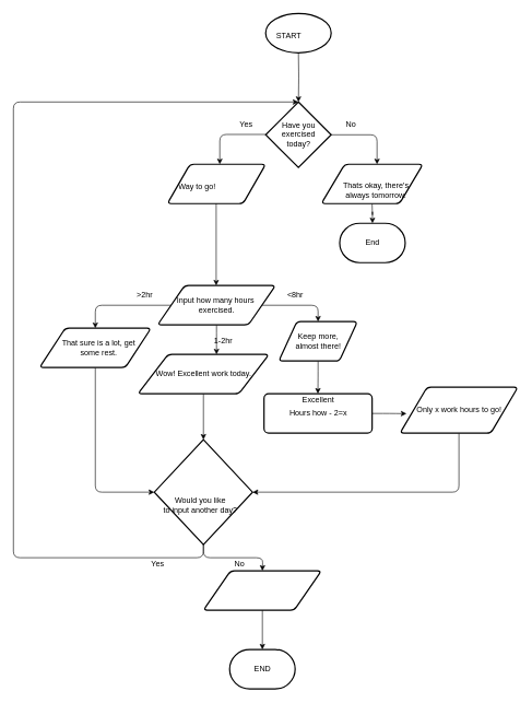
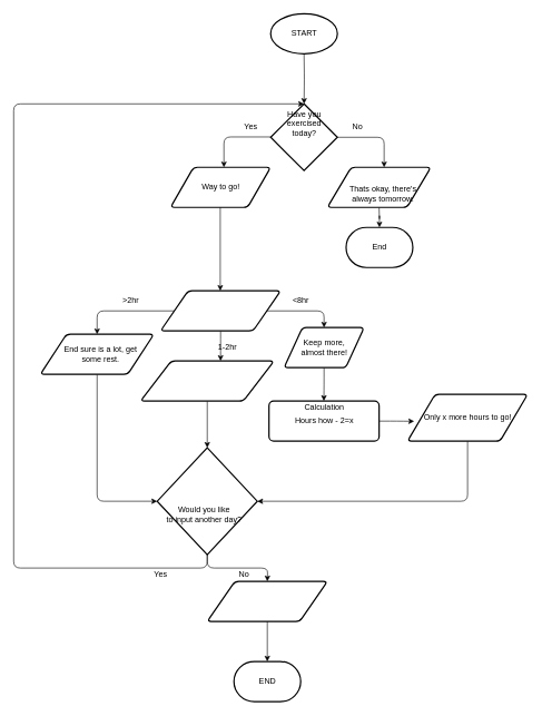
  <mxCell id="0" />
  <mxCell id="1" parent="0" />
  <mxCell id="2" style="edgeStyle=orthogonalEdgeStyle;orthogonalLoop=1;jettySize=auto;html=1;exitX=1;exitY=0.5;exitDx=0;exitDy=0;exitPerimeter=0;" parent="1" source="3" edge="1"><mxGeometry relative="1" as="geometry"><mxPoint x="575" y="250" as="targetPoint" /><Array as="points"><mxPoint x="575" y="205" /></Array></mxGeometry></mxCell>
  <mxCell id="3" value="" style="strokeWidth=2;html=1;shape=mxgraph.flowchart.decision;whiteSpace=wrap;rounded=1;" parent="1" vertex="1"><mxGeometry x="405" y="155" width="100" height="100" as="geometry" /></mxCell>
  <mxCell id="4" value="" style="edgeStyle=orthogonalEdgeStyle;orthogonalLoop=1;jettySize=auto;html=1;" parent="1" edge="1"><mxGeometry relative="1" as="geometry"><mxPoint x="405" y="204.5" as="sourcePoint" /><mxPoint x="335" y="250" as="targetPoint" /><Array as="points"><mxPoint x="335" y="205" /><mxPoint x="335" y="250" /></Array></mxGeometry></mxCell>
- <mxCell id="5" value="Have you &lt;br&gt;exercised&lt;br&gt;today?" style="text;html=1;resizable=0;autosize=1;align=center;verticalAlign=middle;points=[];fillColor=none;strokeColor=none;rounded=1;" parent="1" vertex="1"><mxGeometry x="420" y="180" width="70" height="50" as="geometry" /></mxCell>
+ <mxCell id="5" value="Have you &lt;br&gt;exercised&lt;br&gt;today?" style="text;html=1;resizable=0;autosize=1;align=center;verticalAlign=middle;points=[];fillColor=none;strokeColor=none;rounded=1;" parent="1" vertex="1"><mxGeometry x="420" y="160" width="70" height="50" as="geometry" /></mxCell>
  <mxCell id="6" value="" style="strokeWidth=2;html=1;shape=mxgraph.flowchart.start_1;whiteSpace=wrap;rounded=1;" parent="1" vertex="1"><mxGeometry x="405" y="20" width="100" height="60" as="geometry" /></mxCell>
  <mxCell id="7" value="" style="edgeStyle=orthogonalEdgeStyle;orthogonalLoop=1;jettySize=auto;html=1;entryX=0.5;entryY=0;entryDx=0;entryDy=0;entryPerimeter=0;" parent="1" target="3" edge="1"><mxGeometry relative="1" as="geometry"><mxPoint x="455" y="80" as="sourcePoint" /></mxGeometry></mxCell>
- <mxCell id="8" value="START" style="text;html=1;resizable=0;autosize=1;align=center;verticalAlign=middle;points=[];fillColor=none;strokeColor=none;rounded=1;" parent="1" vertex="1"><mxGeometry x="415" y="45" width="50" height="20" as="geometry" /></mxCell>
+ <mxCell id="8" value="START" style="text;html=1;resizable=0;autosize=1;align=center;verticalAlign=middle;points=[];fillColor=none;strokeColor=none;rounded=1;" parent="1" vertex="1"><mxGeometry x="430" y="40" width="50" height="20" as="geometry" /></mxCell>
  <mxCell id="9" value="Yes" style="text;html=1;resizable=0;autosize=1;align=center;verticalAlign=middle;points=[];fillColor=none;strokeColor=none;rounded=1;" parent="1" vertex="1"><mxGeometry x="360" y="180" width="30" height="20" as="geometry" /></mxCell>
  <mxCell id="10" value="No" style="text;html=1;resizable=0;autosize=1;align=center;verticalAlign=middle;points=[];fillColor=none;strokeColor=none;rounded=1;" parent="1" vertex="1"><mxGeometry x="520" y="180" width="30" height="20" as="geometry" /></mxCell>
  <mxCell id="11" value="" style="shape=parallelogram;html=1;strokeWidth=2;perimeter=parallelogramPerimeter;whiteSpace=wrap;arcSize=12;size=0.23;rounded=1;" parent="1" vertex="1"><mxGeometry x="255" y="250" width="150" height="60" as="geometry" /></mxCell>
  <mxCell id="12" style="edgeStyle=orthogonalEdgeStyle;orthogonalLoop=1;jettySize=auto;html=1;entryX=0.5;entryY=0;entryDx=0;entryDy=0;" parent="1" edge="1"><mxGeometry relative="1" as="geometry"><mxPoint x="329.5" y="310" as="sourcePoint" /><mxPoint x="329.5" y="435" as="targetPoint" /></mxGeometry></mxCell>
- <mxCell id="13" value="Way to go!" style="text;html=1;resizable=0;autosize=1;align=center;verticalAlign=middle;points=[];fillColor=none;strokeColor=none;rounded=1;" parent="1" vertex="1"><mxGeometry x="265" y="275" width="70" height="20" as="geometry" /></mxCell>
+ <mxCell id="13" value="Way to go!" style="text;html=1;resizable=0;autosize=1;align=center;verticalAlign=middle;points=[];fillColor=none;strokeColor=none;rounded=1;" parent="1" vertex="1"><mxGeometry x="295" y="270" width="70" height="20" as="geometry" /></mxCell>
  <mxCell id="14" style="edgeStyle=orthogonalEdgeStyle;orthogonalLoop=1;jettySize=auto;html=1;exitX=0.5;exitY=1;exitDx=0;exitDy=0;" parent="1" target="17" edge="1"><mxGeometry relative="1" as="geometry"><mxPoint x="568" y="370" as="targetPoint" /><mxPoint x="567.5" y="310" as="sourcePoint" /></mxGeometry></mxCell>
  <mxCell id="15" value="" style="shape=parallelogram;html=1;strokeWidth=2;perimeter=parallelogramPerimeter;whiteSpace=wrap;arcSize=12;size=0.23;rounded=1;" parent="1" vertex="1"><mxGeometry x="490" y="250" width="155" height="60" as="geometry" /></mxCell>
  <mxCell id="16" value="Thats okay, there's&lt;br&gt;always tomorrow." style="text;html=1;resizable=0;autosize=1;align=center;verticalAlign=middle;points=[];fillColor=none;strokeColor=none;rounded=1;" parent="1" vertex="1"><mxGeometry x="512.5" y="275" width="120" height="30" as="geometry" /></mxCell>
  <mxCell id="17" value="" style="strokeWidth=2;html=1;shape=mxgraph.flowchart.terminator;whiteSpace=wrap;rounded=1;" parent="1" vertex="1"><mxGeometry x="518" y="340" width="100" height="60" as="geometry" /></mxCell>
  <mxCell id="18" value="End" style="text;html=1;resizable=0;autosize=1;align=center;verticalAlign=middle;points=[];fillColor=none;strokeColor=none;rounded=1;" parent="1" vertex="1"><mxGeometry x="547.5" y="360" width="40" height="20" as="geometry" /></mxCell>
  <mxCell id="19" style="edgeStyle=orthogonalEdgeStyle;orthogonalLoop=1;jettySize=auto;html=1;exitX=0.5;exitY=1;exitDx=0;exitDy=0;" parent="1" source="22" edge="1"><mxGeometry relative="1" as="geometry"><mxPoint x="330" y="540" as="targetPoint" /></mxGeometry></mxCell>
  <mxCell id="20" style="edgeStyle=orthogonalEdgeStyle;orthogonalLoop=1;jettySize=auto;html=1;exitX=1;exitY=0.5;exitDx=0;exitDy=0;entryX=0.5;entryY=0;entryDx=0;entryDy=0;" parent="1" source="22" target="31" edge="1"><mxGeometry relative="1" as="geometry"><mxPoint x="490" y="465" as="targetPoint" /></mxGeometry></mxCell>
  <mxCell id="21" style="edgeStyle=orthogonalEdgeStyle;orthogonalLoop=1;jettySize=auto;html=1;exitX=0;exitY=0.5;exitDx=0;exitDy=0;entryX=0.5;entryY=0;entryDx=0;entryDy=0;" parent="1" source="22" target="28" edge="1"><mxGeometry relative="1" as="geometry"><mxPoint x="170" y="465" as="targetPoint" /></mxGeometry></mxCell>
  <mxCell id="22" value="" style="shape=parallelogram;html=1;strokeWidth=2;perimeter=parallelogramPerimeter;whiteSpace=wrap;arcSize=12;size=0.23;rounded=1;" parent="1" vertex="1"><mxGeometry x="240" y="435" width="180" height="60" as="geometry" /></mxCell>
- <mxCell id="23" value="Input how many hours&amp;nbsp;&lt;br&gt;exercised." style="text;html=1;resizable=0;autosize=1;align=center;verticalAlign=middle;points=[];fillColor=none;strokeColor=none;rounded=1;" parent="1" vertex="1"><mxGeometry x="260" y="450" width="140" height="30" as="geometry" /></mxCell>
  <mxCell id="24" value="1-2hr" style="text;html=1;resizable=0;autosize=1;align=center;verticalAlign=middle;points=[];fillColor=none;strokeColor=none;rounded=1;" parent="1" vertex="1"><mxGeometry x="320" y="510" width="40" height="20" as="geometry" /></mxCell>
  <mxCell id="25" value="&amp;lt;8hr" style="text;html=1;resizable=0;autosize=1;align=center;verticalAlign=middle;points=[];fillColor=none;strokeColor=none;rounded=1;" parent="1" vertex="1"><mxGeometry x="430" y="440" width="40" height="20" as="geometry" /></mxCell>
- <mxCell id="26" value="&amp;gt;2hr" style="text;html=1;resizable=0;autosize=1;align=center;verticalAlign=middle;points=[];fillColor=none;strokeColor=none;rounded=1;" parent="1" vertex="1"><mxGeometry x="200" y="440" width="40" height="20" as="geometry" /></mxCell>
+ <mxCell id="26" value="&amp;gt;2hr" style="text;html=1;resizable=0;autosize=1;align=center;verticalAlign=middle;points=[];fillColor=none;strokeColor=none;rounded=1;" parent="1" vertex="1"><mxGeometry x="175" y="440" width="40" height="20" as="geometry" /></mxCell>
  <mxCell id="27" style="edgeStyle=orthogonalEdgeStyle;orthogonalLoop=1;jettySize=auto;html=1;exitX=0.5;exitY=1;exitDx=0;exitDy=0;entryX=0;entryY=0.5;entryDx=0;entryDy=0;entryPerimeter=0;" parent="1" source="28" target="38" edge="1"><mxGeometry relative="1" as="geometry"><mxPoint x="145" y="750" as="targetPoint" /></mxGeometry></mxCell>
  <mxCell id="28" value="" style="shape=parallelogram;html=1;strokeWidth=2;perimeter=parallelogramPerimeter;whiteSpace=wrap;arcSize=12;size=0.23;rounded=1;" parent="1" vertex="1"><mxGeometry x="60" y="500" width="170" height="60" as="geometry" /></mxCell>
- <mxCell id="29" value="That sure is a lot, get&lt;br&gt;some rest." style="text;html=1;resizable=0;autosize=1;align=center;verticalAlign=middle;points=[];fillColor=none;strokeColor=none;rounded=1;" parent="1" vertex="1"><mxGeometry x="85" y="515" width="130" height="30" as="geometry" /></mxCell>
+ <mxCell id="29" value="End sure is a lot, get&lt;br&gt;some rest." style="text;html=1;resizable=0;autosize=1;align=center;verticalAlign=middle;points=[];fillColor=none;strokeColor=none;rounded=1;" parent="1" vertex="1"><mxGeometry x="85" y="515" width="130" height="30" as="geometry" /></mxCell>
  <mxCell id="30" style="edgeStyle=orthogonalEdgeStyle;orthogonalLoop=1;jettySize=auto;html=1;exitX=0.5;exitY=1;exitDx=0;exitDy=0;" parent="1" source="31" edge="1"><mxGeometry relative="1" as="geometry"><mxPoint x="484.706" y="600" as="targetPoint" /></mxGeometry></mxCell>
  <mxCell id="31" value="" style="shape=parallelogram;html=1;strokeWidth=2;perimeter=parallelogramPerimeter;whiteSpace=wrap;arcSize=12;size=0.23;rounded=1;" parent="1" vertex="1"><mxGeometry x="425" y="490" width="120" height="60" as="geometry" /></mxCell>
  <mxCell id="32" value="Keep more,&lt;br&gt;almost there!" style="text;html=1;resizable=0;autosize=1;align=center;verticalAlign=middle;points=[];fillColor=none;strokeColor=none;rounded=1;" parent="1" vertex="1"><mxGeometry x="440" y="505" width="90" height="30" as="geometry" /></mxCell>
  <mxCell id="33" style="edgeStyle=orthogonalEdgeStyle;orthogonalLoop=1;jettySize=auto;html=1;exitX=0.5;exitY=1;exitDx=0;exitDy=0;entryX=0.5;entryY=0;entryDx=0;entryDy=0;entryPerimeter=0;" parent="1" source="34" target="38" edge="1"><mxGeometry relative="1" as="geometry"><mxPoint x="310.588" y="660" as="targetPoint" /></mxGeometry></mxCell>
  <mxCell id="34" value="" style="shape=parallelogram;html=1;strokeWidth=2;perimeter=parallelogramPerimeter;whiteSpace=wrap;arcSize=12;size=0.23;rounded=1;" parent="1" vertex="1"><mxGeometry x="210" y="540" width="200" height="60" as="geometry" /></mxCell>
- <mxCell id="35" value="Wow! Excellent work today." style="text;html=1;resizable=0;autosize=1;align=center;verticalAlign=middle;points=[];fillColor=none;strokeColor=none;rounded=1;" parent="1" vertex="1"><mxGeometry x="230" y="560" width="160" height="20" as="geometry" /></mxCell>
  <mxCell id="36" style="edgeStyle=orthogonalEdgeStyle;orthogonalLoop=1;jettySize=auto;html=1;exitX=0.5;exitY=1;exitDx=0;exitDy=0;exitPerimeter=0;entryX=0.5;entryY=0;entryDx=0;entryDy=0;entryPerimeter=0;" parent="1" source="38" target="3" edge="1"><mxGeometry relative="1" as="geometry"><mxPoint x="20" y="47" as="targetPoint" /><Array as="points"><mxPoint x="310" y="850" /><mxPoint x="20" y="850" /><mxPoint x="20" y="155" /></Array></mxGeometry></mxCell>
  <mxCell id="37" style="edgeStyle=orthogonalEdgeStyle;orthogonalLoop=1;jettySize=auto;html=1;exitX=0.5;exitY=1;exitDx=0;exitDy=0;exitPerimeter=0;" parent="1" source="38" edge="1"><mxGeometry relative="1" as="geometry"><mxPoint x="400" y="870" as="targetPoint" /></mxGeometry></mxCell>
  <mxCell id="38" value="" style="strokeWidth=2;html=1;shape=mxgraph.flowchart.decision;whiteSpace=wrap;rounded=1;" parent="1" vertex="1"><mxGeometry x="235" y="670" width="150" height="160" as="geometry" /></mxCell>
  <mxCell id="39" value="Would you like&lt;br&gt;to input another day?" style="text;html=1;resizable=0;autosize=1;align=center;verticalAlign=middle;points=[];fillColor=none;strokeColor=none;rounded=1;" parent="1" vertex="1"><mxGeometry x="240" y="755" width="130" height="30" as="geometry" /></mxCell>
  <mxCell id="40" style="edgeStyle=orthogonalEdgeStyle;orthogonalLoop=1;jettySize=auto;html=1;exitX=1;exitY=0.5;exitDx=0;exitDy=0;" parent="1" source="41" edge="1"><mxGeometry relative="1" as="geometry"><mxPoint x="620" y="630.294" as="targetPoint" /></mxGeometry></mxCell>
  <mxCell id="41" value="" style="whiteSpace=wrap;html=1;absoluteArcSize=1;arcSize=14;strokeWidth=2;rounded=1;" parent="1" vertex="1"><mxGeometry x="402.5" y="600" width="165" height="60" as="geometry" /></mxCell>
- <mxCell id="42" value="Excellent" style="text;html=1;resizable=0;autosize=1;align=center;verticalAlign=middle;points=[];fillColor=none;strokeColor=none;rounded=1;" parent="1" vertex="1"><mxGeometry x="450" y="600" width="70" height="20" as="geometry" /></mxCell>
+ <mxCell id="42" value="Calculation" style="text;html=1;resizable=0;autosize=1;align=center;verticalAlign=middle;points=[];fillColor=none;strokeColor=none;rounded=1;" parent="1" vertex="1"><mxGeometry x="450" y="600" width="70" height="20" as="geometry" /></mxCell>
  <mxCell id="43" value="Hours how - 2=x" style="text;html=1;resizable=0;autosize=1;align=center;verticalAlign=middle;points=[];fillColor=none;strokeColor=none;rounded=1;" parent="1" vertex="1"><mxGeometry x="425" y="620" width="120" height="20" as="geometry" /></mxCell>
  <mxCell id="44" style="edgeStyle=orthogonalEdgeStyle;orthogonalLoop=1;jettySize=auto;html=1;exitX=0.5;exitY=1;exitDx=0;exitDy=0;entryX=1;entryY=0.5;entryDx=0;entryDy=0;entryPerimeter=0;" parent="1" source="45" target="38" edge="1"><mxGeometry relative="1" as="geometry"><mxPoint x="700" y="750" as="targetPoint" /></mxGeometry></mxCell>
  <mxCell id="45" value="" style="shape=parallelogram;html=1;strokeWidth=2;perimeter=parallelogramPerimeter;whiteSpace=wrap;arcSize=12;size=0.23;rounded=1;" parent="1" vertex="1"><mxGeometry x="610" y="590" width="180" height="70" as="geometry" /></mxCell>
- <mxCell id="46" value="Only x work hours to go!" style="text;html=1;resizable=0;autosize=1;align=center;verticalAlign=middle;points=[];fillColor=none;strokeColor=none;rounded=1;" parent="1" vertex="1"><mxGeometry x="625" y="615" width="150" height="20" as="geometry" /></mxCell>
+ <mxCell id="46" value="Only x more hours to go!" style="text;html=1;resizable=0;autosize=1;align=center;verticalAlign=middle;points=[];fillColor=none;strokeColor=none;rounded=1;" parent="1" vertex="1"><mxGeometry x="625" y="615" width="150" height="20" as="geometry" /></mxCell>
  <mxCell id="47" value="Yes" style="text;html=1;resizable=0;autosize=1;align=center;verticalAlign=middle;points=[];fillColor=none;strokeColor=none;rounded=1;" parent="1" vertex="1"><mxGeometry x="225" y="850" width="30" height="20" as="geometry" /></mxCell>
  <mxCell id="48" value="No" style="text;html=1;resizable=0;autosize=1;align=center;verticalAlign=middle;points=[];fillColor=none;strokeColor=none;rounded=1;" parent="1" vertex="1"><mxGeometry x="350" y="850" width="30" height="20" as="geometry" /></mxCell>
  <mxCell id="49" value="" style="strokeWidth=2;html=1;shape=mxgraph.flowchart.terminator;whiteSpace=wrap;rounded=1;" parent="1" vertex="1"><mxGeometry x="350" y="990" width="100" height="60" as="geometry" /></mxCell>
  <mxCell id="50" value="END" style="text;html=1;resizable=0;autosize=1;align=center;verticalAlign=middle;points=[];fillColor=none;strokeColor=none;rounded=1;" parent="1" vertex="1"><mxGeometry x="380" y="1010" width="40" height="20" as="geometry" /></mxCell>
  <mxCell id="51" style="edgeStyle=orthogonalEdgeStyle;rounded=0;orthogonalLoop=1;jettySize=auto;html=1;exitX=0.5;exitY=1;exitDx=0;exitDy=0;entryX=0.5;entryY=0;entryDx=0;entryDy=0;entryPerimeter=0;" edge="1" parent="1" source="52" target="49"><mxGeometry relative="1" as="geometry" /></mxCell>
  <mxCell id="52" value="" style="shape=parallelogram;html=1;strokeWidth=2;perimeter=parallelogramPerimeter;whiteSpace=wrap;rounded=1;arcSize=12;size=0.23;" vertex="1" parent="1"><mxGeometry x="310" y="870" width="180" height="60" as="geometry" /></mxCell>
